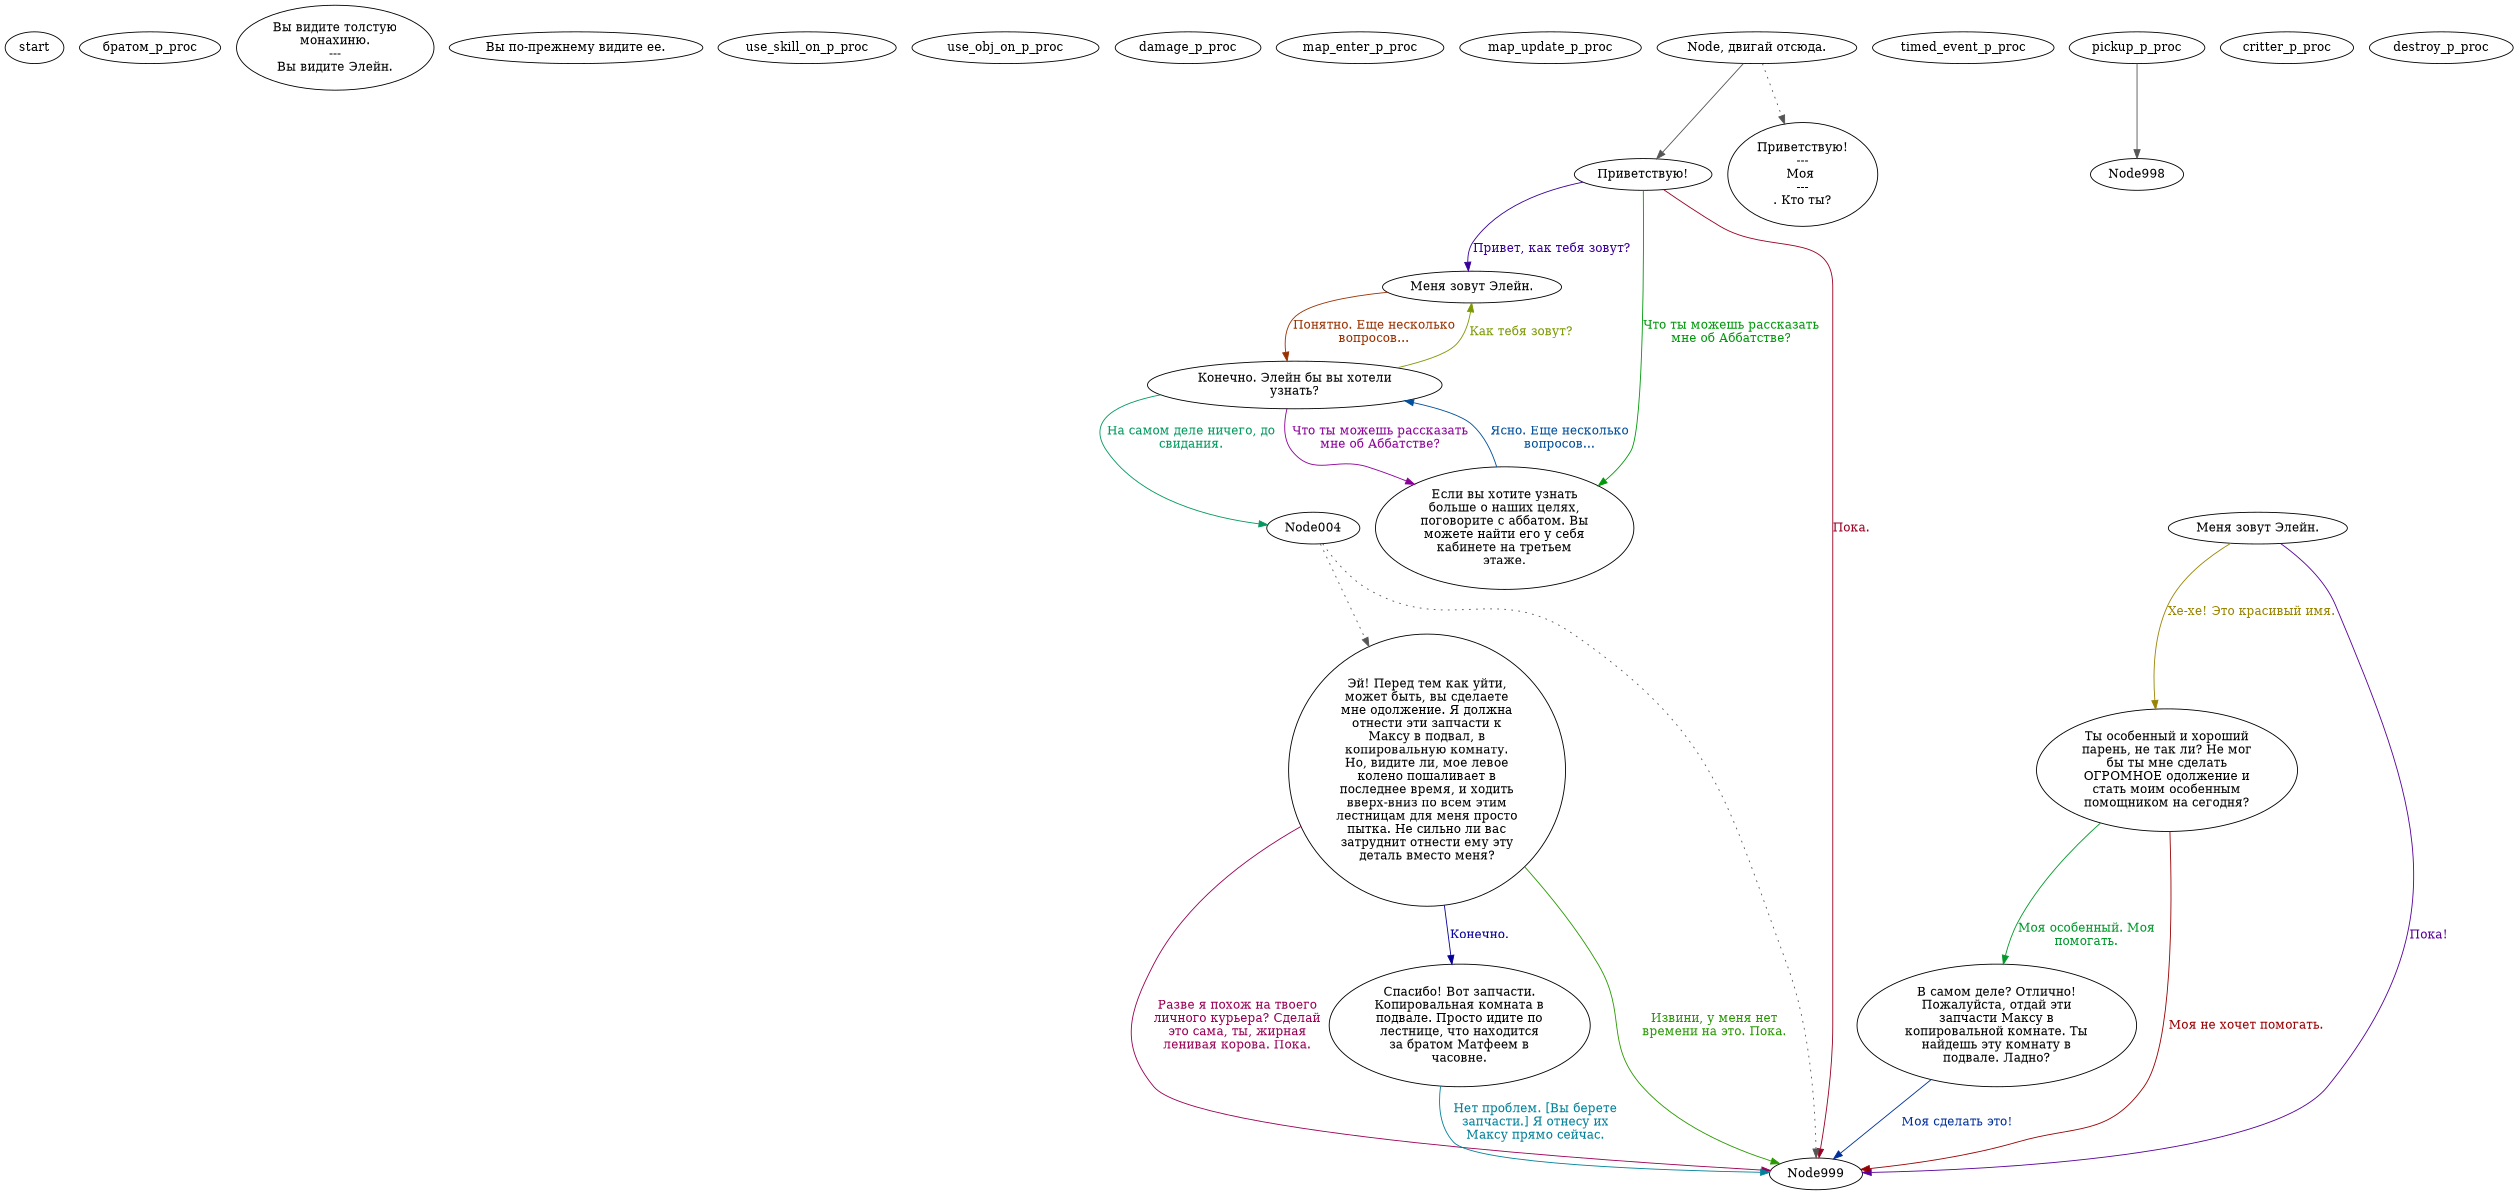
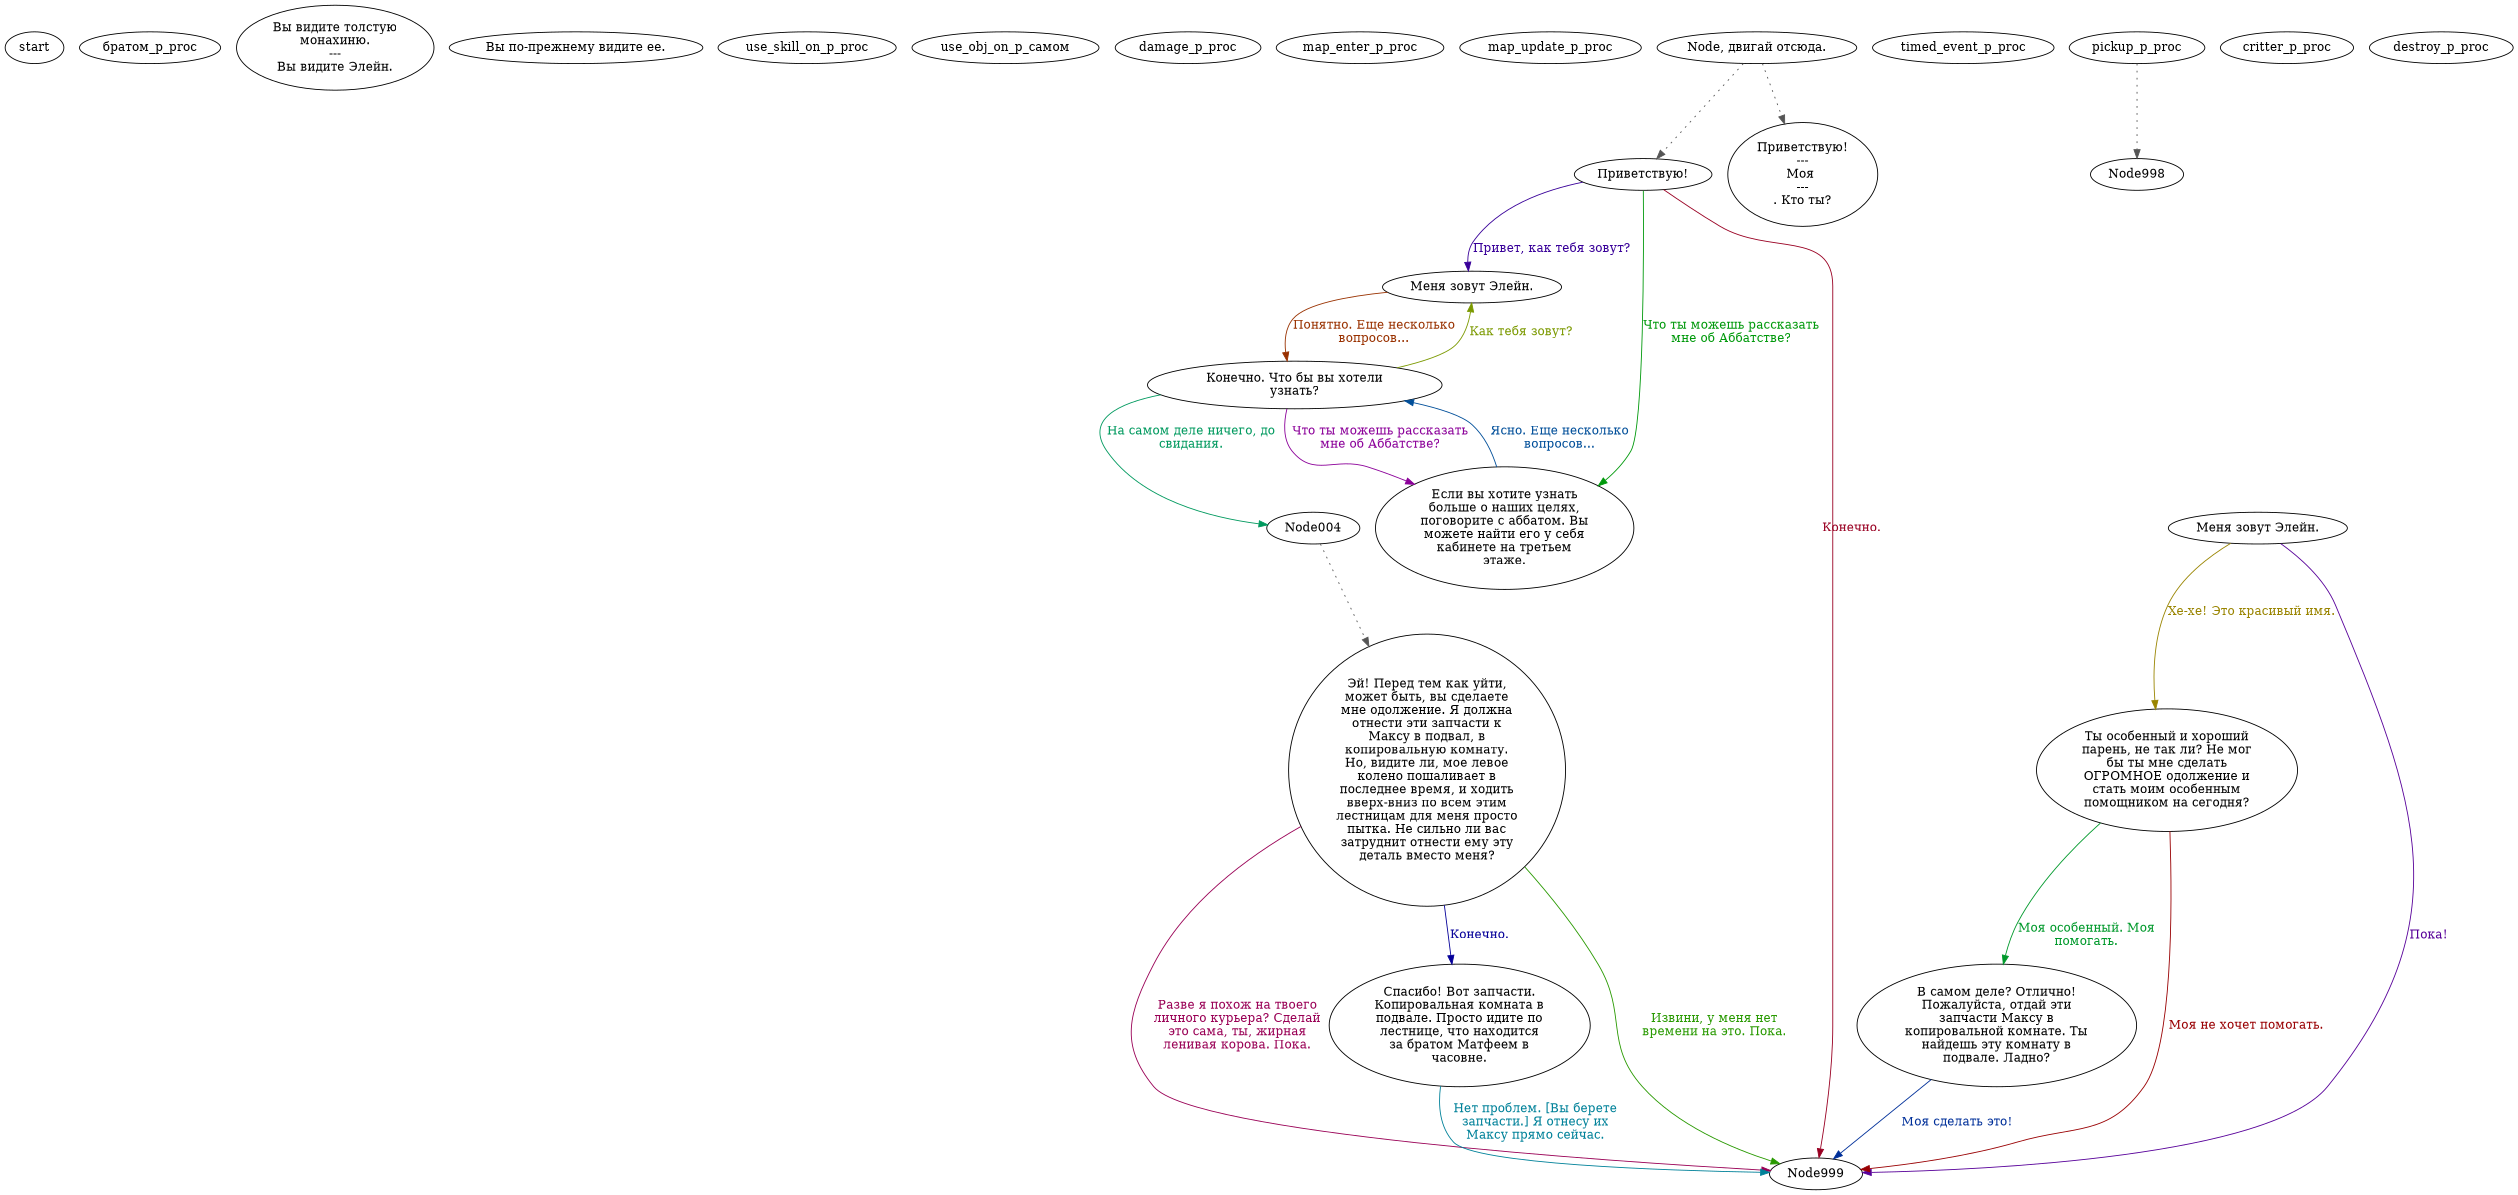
  digraph {
    node [color="#000000" fillcolor="#FFFFFF" style=filled]
    edge [color="#555555"]
    start
    n2 [label="братом_p_proc"]
    n3 [label="Вы видите толстую\nмонахиню.\n---\nВы видите Элейн."]
    n4 [label="Вы по-прежнему видите ее."]
    use_skill_on_p_proc
-   use_obj_on_p_proc
+   use_obj_on_p_proc [label="use_obj_on_p_самом"]
    damage_p_proc
    map_enter_p_proc
    map_update_p_proc
    n10 [label="Node, двигай отсюда."]
    n11 [label="Приветствую!"]
    n12 [label="Приветствую!\n---\nМоя \n---\n. Кто ты?"]
    n13 [label="Меня зовут Элейн."]
    n14 [label="Если вы хотите узнать\nбольше о наших целях,\nпоговорите с аббатом. Вы\nможете найти его у себя\nкабинете на третьем\nэтаже."]
    Node999
-   n16 [label="Конечно. Элейн бы вы хотели\nузнать?"]
+   n16 [label="Конечно. Что бы вы хотели\nузнать?"]
    Node004
    n18 [label="Эй! Перед тем как уйти,\nможет быть, вы сделаете\nмне одолжение. Я должна\nотнести эти запчасти к\nМаксу в подвал, в\nкопировальную комнату.\nНо, видите ли, мое левое\nколено пошаливает в\nпоследнее время, и ходить\nвверх-вниз по всем этим\nлестницам для меня просто\nпытка. Не сильно ли вас\nзатруднит отнести ему эту\nдеталь вместо меня?"]
    n19 [label="Спасибо! Вот запчасти.\nКопировальная комната в\nподвале. Просто идите по\nлестнице, что находится\nза братом Матфеем в\nчасовне."]
    n20 [label="Меня зовут Элейн."]
    n21 [label="Ты особенный и хороший\nпарень, не так ли? Не мог\nбы ты мне сделать\nОГРОМНОЕ одолжение и\nстать моим особенным\nпомощником на сегодня?"]
    n22 [label="В самом деле? Отлично!\nПожалуйста, отдай эти\nзапчасти Максу в\nкопировальной комнате. Ты\nнайдешь эту комнату в\nподвале. Ладно?"]
    timed_event_p_proc
    pickup_p_proc
    Node998
    critter_p_proc
    destroy_p_proc
-   n10 -> n11 [style=solid]
+   n10 -> n11 [style=dotted]
    n10 -> n12 [style=dotted]
    n11 -> n13 [color="#380099" fontcolor="#380099" label="Привет, как тебя зовут?"]
    n11 -> n14 [color="#00990B" fontcolor="#00990B" label="Что ты можешь рассказать\nмне об Аббатстве?"]
-   n11 -> Node999 [color="#990022" fontcolor="#990022" label="Пока."]
+   n11 -> Node999 [color="#990022" fontcolor="#990022" label="Конечно."]
    n13 -> n16 [color="#993100" fontcolor="#993100" label="Понятно. Еще несколько\nвопросов..."]
    n14 -> n16 [color="#004E99" fontcolor="#004E99" label="Ясно. Еще несколько\nвопросов..."]
    n16 -> n13 [color="#7B9900" fontcolor="#7B9900" label="Как тебя зовут?"]
    n16 -> n14 [color="#8B0099" fontcolor="#8B0099" label="Что ты можешь рассказать\nмне об Аббатстве?"]
    n16 -> Node004 [color="#00995E" fontcolor="#00995E" label="На самом деле ничего, до\nсвидания."]
-   Node004 -> Node999 [style=dotted]
    Node004 -> n18 [style=dotted]
    n18 -> Node999 [color="#289900" fontcolor="#289900" label="Извини, у меня нет\nвремени на это. Пока."]
    n18 -> Node999 [color="#990055" fontcolor="#990055" label="Разве я похож на твоего\nличного курьера? Сделай\nэто сама, ты, жирная\nленивая корова. Пока."]
    n18 -> n19 [color="#050099" fontcolor="#050099" label="Конечно."]
    n19 -> Node999 [color="#008199" fontcolor="#008199" label="Нет проблем. [Вы берете\nзапчасти.] Я отнесу их\nМаксу прямо сейчас."]
    n20 -> Node999 [color="#570099" fontcolor="#570099" label="Пока!"]
    n20 -> n21 [color="#998400" fontcolor="#998400" label="Хе-хе! Это красивый имя."]
    n21 -> Node999 [color="#990002" fontcolor="#990002" label="Моя не хочет помогать."]
    n21 -> n22 [color="#00992B" fontcolor="#00992B" label="Моя особенный. Моя\nпомогать."]
    n22 -> Node999 [color="#002F99" fontcolor="#002F99" label="Моя сделать это!"]
-   pickup_p_proc -> Node998 [style=solid]
+   pickup_p_proc -> Node998 [style=dotted]
  }
